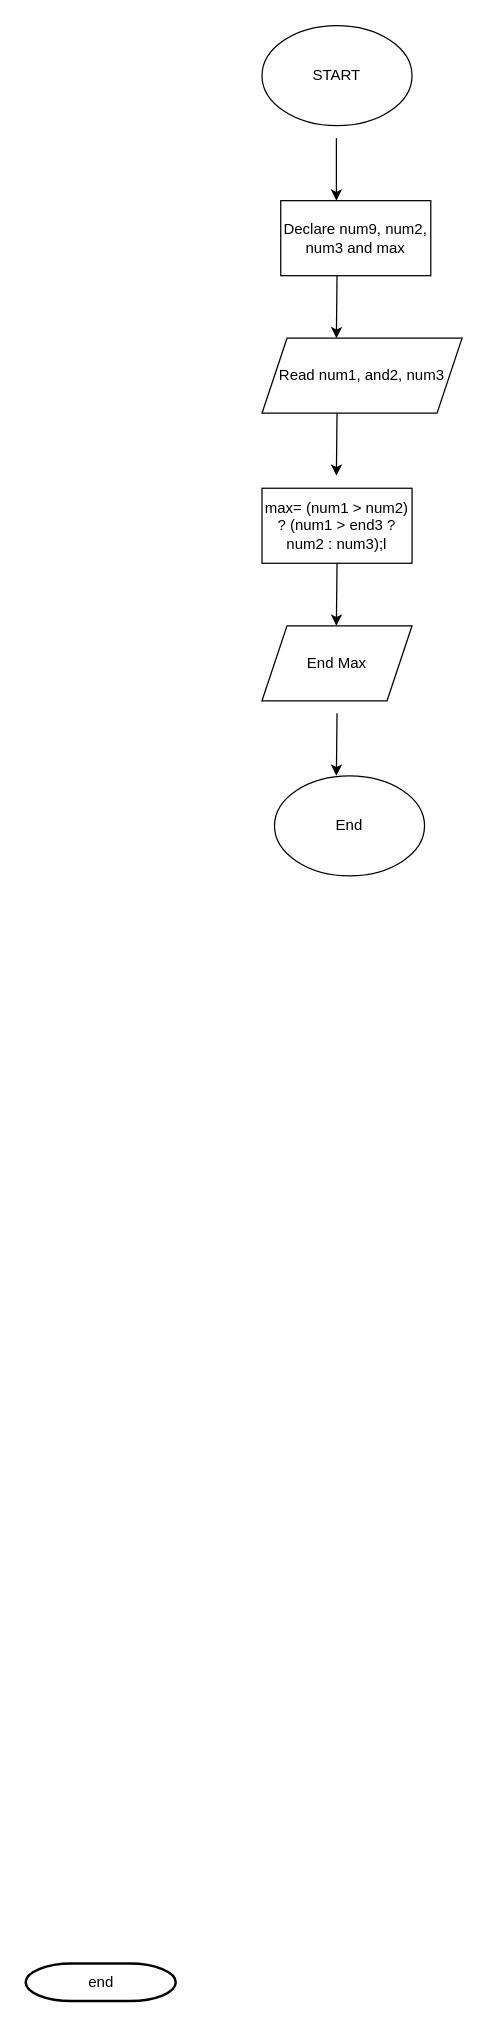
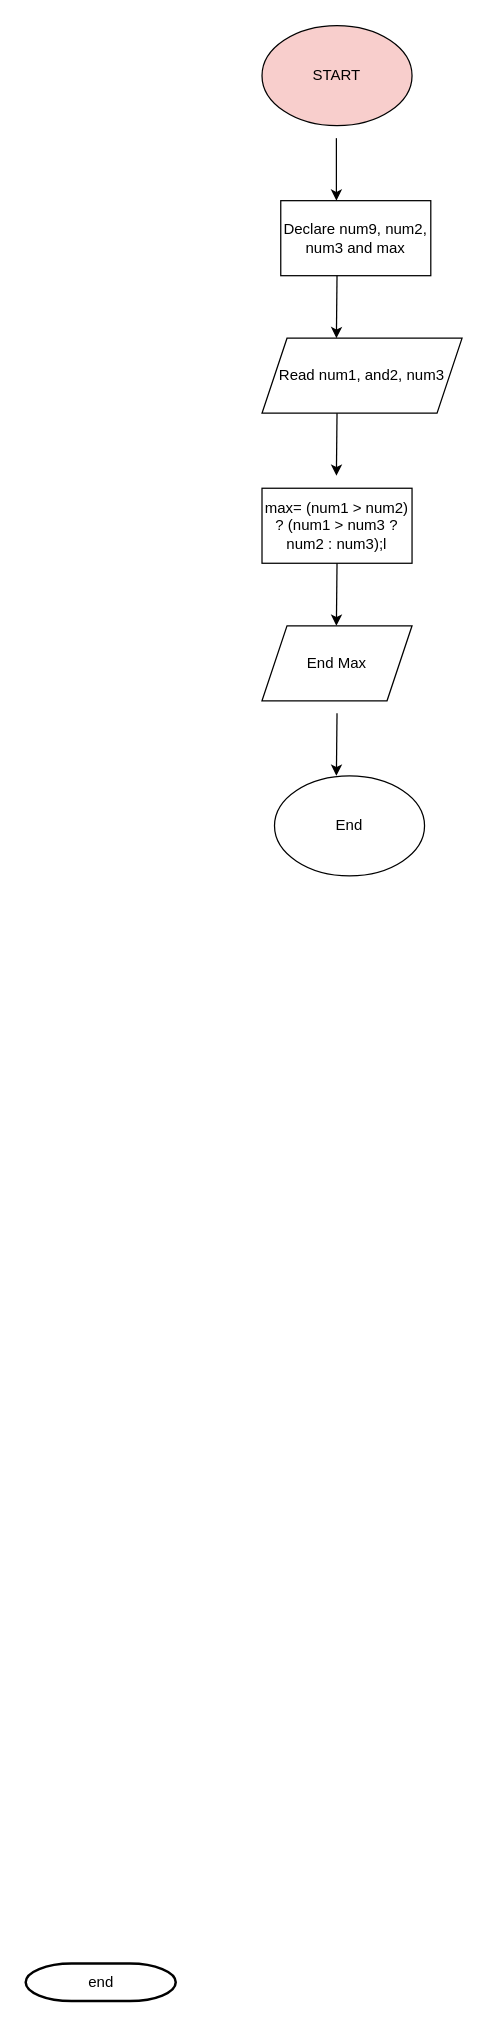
  <mxCell id="0" />
  <mxCell id="1" parent="0" />
  <mxCell id="2" value="end" style="shape=mxgraph.flowchart.terminator;strokeWidth=2;gradientColor=none;gradientDirection=north;fontStyle=0;html=1;" parent="1" vertex="1"><mxGeometry x="20" y="1570" width="120" height="30" as="geometry" /></mxCell>
- <mxCell id="3" value="START" style="ellipse;whiteSpace=wrap;html=1;" vertex="1" parent="1"><mxGeometry x="209" y="20" width="120" height="80" as="geometry" /></mxCell>
- <mxCell id="4" value="max= (num1 &amp;gt; num2) ? (num1 &amp;gt; end3 ? num2 : num3);l" style="rounded=0;whiteSpace=wrap;html=1;" vertex="1" parent="1"><mxGeometry x="209" y="390" width="120" height="60" as="geometry" /></mxCell>
+ <mxCell id="3" value="START" style="ellipse;whiteSpace=wrap;html=1;fillColor=#f8cecc;" vertex="1" parent="1"><mxGeometry x="209" y="20" width="120" height="80" as="geometry" /></mxCell>
+ <mxCell id="4" value="max= (num1 &amp;gt; num2) ? (num1 &amp;gt; num3 ? num2 : num3);l" style="rounded=0;whiteSpace=wrap;html=1;" vertex="1" parent="1"><mxGeometry x="209" y="390" width="120" height="60" as="geometry" /></mxCell>
  <mxCell id="5" value="Read num1, and2, num3" style="shape=parallelogram;perimeter=parallelogramPerimeter;whiteSpace=wrap;html=1;fixedSize=1;" vertex="1" parent="1"><mxGeometry x="209" y="270" width="160" height="60" as="geometry" /></mxCell>
  <mxCell id="6" value="Declare num9, num2, num3 and max" style="rounded=0;whiteSpace=wrap;html=1;" vertex="1" parent="1"><mxGeometry x="224" y="160" width="120" height="60" as="geometry" /></mxCell>
  <mxCell id="7" value="End Max" style="shape=parallelogram;perimeter=parallelogramPerimeter;whiteSpace=wrap;html=1;fixedSize=1;" vertex="1" parent="1"><mxGeometry x="209" y="500" width="120" height="60" as="geometry" /></mxCell>
  <mxCell id="8" value="End" style="ellipse;whiteSpace=wrap;html=1;" vertex="1" parent="1"><mxGeometry x="219" y="620" width="120" height="80" as="geometry" /></mxCell>
  <mxCell id="9" value="" style="endArrow=classic;html=1;rounded=0;" edge="1" parent="1"><mxGeometry width="50" height="50" relative="1" as="geometry"><mxPoint x="268.5" y="110" as="sourcePoint" /><mxPoint x="268.5" y="160" as="targetPoint" /></mxGeometry></mxCell>
  <mxCell id="10" value="" style="endArrow=classic;html=1;rounded=0;" edge="1" parent="1"><mxGeometry width="50" height="50" relative="1" as="geometry"><mxPoint x="269" y="220" as="sourcePoint" /><mxPoint x="268.5" y="270" as="targetPoint" /></mxGeometry></mxCell>
  <mxCell id="11" value="" style="endArrow=classic;html=1;rounded=0;" edge="1" parent="1"><mxGeometry width="50" height="50" relative="1" as="geometry"><mxPoint x="269" y="330" as="sourcePoint" /><mxPoint x="268.5" y="380" as="targetPoint" /></mxGeometry></mxCell>
  <mxCell id="12" value="" style="endArrow=classic;html=1;rounded=0;" edge="1" parent="1"><mxGeometry width="50" height="50" relative="1" as="geometry"><mxPoint x="269" y="450" as="sourcePoint" /><mxPoint x="268.5" y="500" as="targetPoint" /></mxGeometry></mxCell>
  <mxCell id="13" value="" style="endArrow=classic;html=1;rounded=0;" edge="1" parent="1"><mxGeometry width="50" height="50" relative="1" as="geometry"><mxPoint x="269" y="570" as="sourcePoint" /><mxPoint x="268.5" y="620" as="targetPoint" /></mxGeometry></mxCell>
